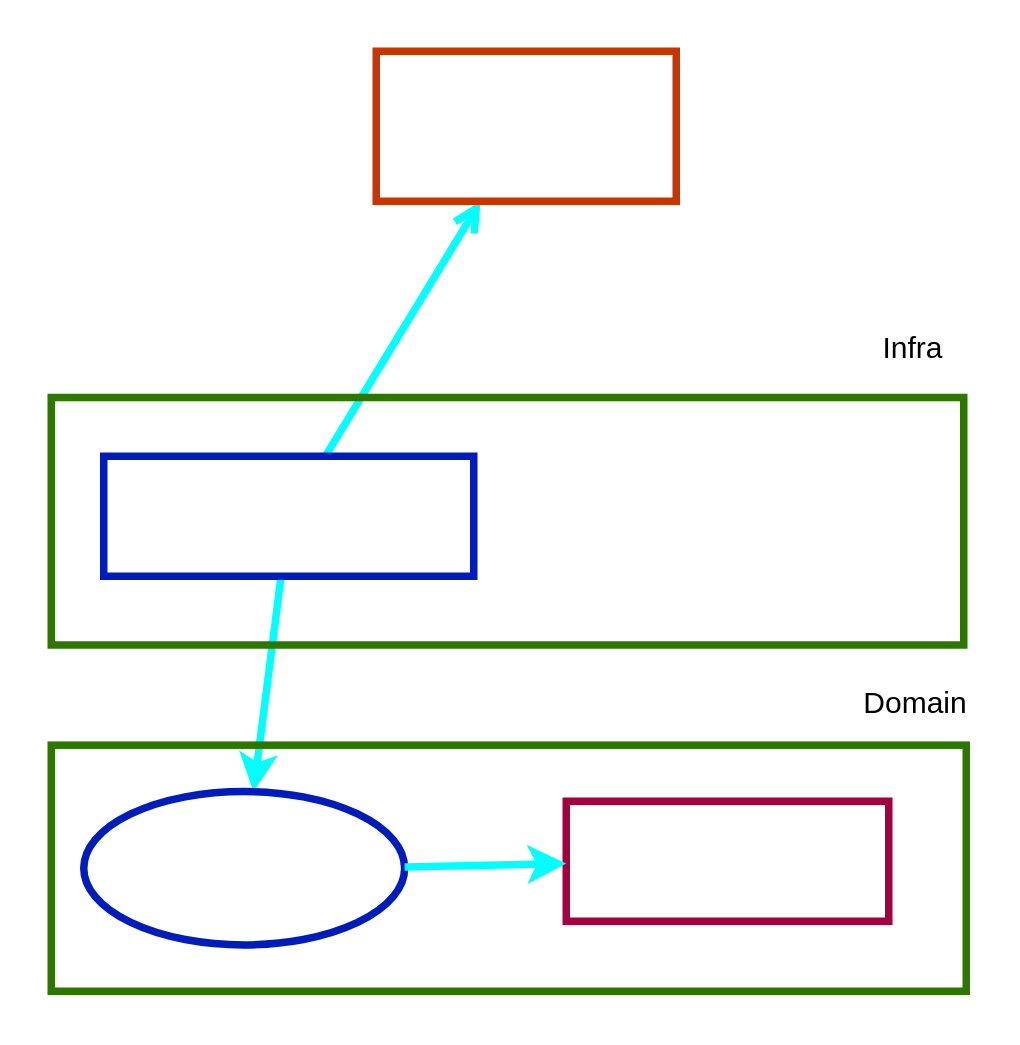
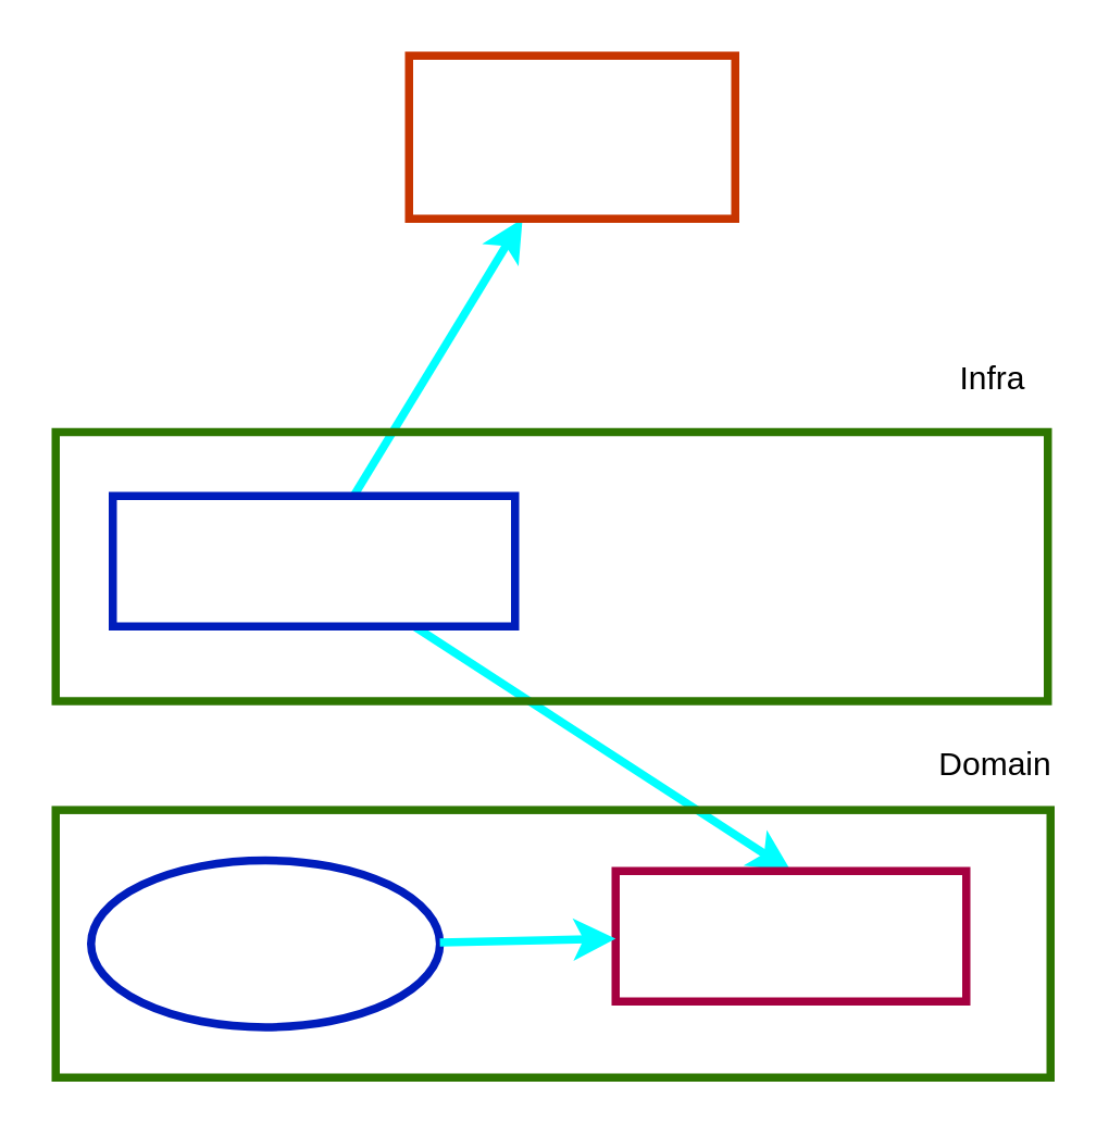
  <mxCell id="0" />
  <mxCell id="1" parent="0" />
- <mxCell id="2" style="edgeStyle=none;html=1;strokeColor=#00FFFF;strokeWidth=3;" edge="1" parent="1" source="4" target="8"><mxGeometry relative="1" as="geometry" /></mxCell>
- <mxCell id="3" style="edgeStyle=none;html=1;strokeColor=#00FFFF;strokeWidth=3;endArrow=open;" edge="1" parent="1" source="4" target="14"><mxGeometry relative="1" as="geometry" /></mxCell>
+ <mxCell id="2" style="edgeStyle=none;html=1;entryX=0.5;entryY=0;entryDx=0;entryDy=0;strokeColor=#00FFFF;strokeWidth=3;" edge="1" parent="1" source="4" target="12"><mxGeometry relative="1" as="geometry" /></mxCell>
+ <mxCell id="3" style="edgeStyle=none;html=1;strokeColor=#00FFFF;strokeWidth=3;" edge="1" parent="1" source="4" target="14"><mxGeometry relative="1" as="geometry" /></mxCell>
  <mxCell id="4" value="PgLoadLastEventRepo" style="rounded=0;whiteSpace=wrap;html=1;strokeWidth=3;fontColor=#ffffff;strokeColor=#001DBC;fillColor=none;" vertex="1" parent="1"><mxGeometry x="41" y="182" width="148" height="48" as="geometry" /></mxCell>
  <mxCell id="5" value="" style="group" vertex="1" connectable="0" parent="1"><mxGeometry x="20" y="272" width="366" height="124" as="geometry" /></mxCell>
  <mxCell id="6" value="" style="rounded=0;whiteSpace=wrap;html=1;strokeColor=#2D7600;fontColor=#ffffff;fillColor=none;strokeWidth=3;" vertex="1" parent="5"><mxGeometry y="25.567" width="366.0" height="98.433" as="geometry" /></mxCell>
  <mxCell id="7" value="Domain" style="text;html=1;strokeColor=none;fillColor=none;align=center;verticalAlign=middle;whiteSpace=wrap;rounded=0;" vertex="1" parent="5"><mxGeometry x="325.89" y="3.835" width="40.11" height="10.227" as="geometry" /></mxCell>
  <mxCell id="8" value="CheckLastEventStatus" style="ellipse;whiteSpace=wrap;html=1;strokeWidth=3;fontColor=#ffffff;strokeColor=#001DBC;fillColor=none;" vertex="1" parent="5"><mxGeometry x="13.0" y="44.103" width="128.351" height="61.361" as="geometry" /></mxCell>
  <mxCell id="9" value="" style="group" vertex="1" connectable="0" parent="1"><mxGeometry x="20" y="132" width="365" height="125.5" as="geometry" /></mxCell>
  <mxCell id="10" value="&lt;blockquote style=&quot;margin: 0 0 0 40px ; border: none ; padding: 0px&quot;&gt;&lt;blockquote style=&quot;margin: 0 0 0 40px ; border: none ; padding: 0px&quot;&gt;&lt;blockquote style=&quot;margin: 0 0 0 40px ; border: none ; padding: 0px&quot;&gt;&lt;blockquote style=&quot;margin: 0 0 0 40px ; border: none ; padding: 0px&quot;&gt;&lt;br&gt;&lt;/blockquote&gt;&lt;/blockquote&gt;&lt;/blockquote&gt;&lt;/blockquote&gt;" style="rounded=0;whiteSpace=wrap;html=1;strokeColor=#2D7600;fontColor=#ffffff;fillColor=none;strokeWidth=3;" vertex="1" parent="9"><mxGeometry y="26.5" width="365" height="99" as="geometry" /></mxCell>
  <mxCell id="11" value="Infra" style="text;html=1;strokeColor=none;fillColor=none;align=center;verticalAlign=middle;whiteSpace=wrap;rounded=0;" vertex="1" parent="9"><mxGeometry x="325" y="3" width="40" height="8" as="geometry" /></mxCell>
  <mxCell id="12" value="LoadLastEventRepo" style="rounded=0;whiteSpace=wrap;html=1;strokeWidth=3;fontColor=#ffffff;strokeColor=#A50040;fillColor=none;" vertex="1" parent="1"><mxGeometry x="226" y="320" width="129" height="48" as="geometry" /></mxCell>
  <mxCell id="13" style="edgeStyle=none;html=1;strokeColor=#00FFFF;strokeWidth=3;" edge="1" parent="1" source="8" target="12"><mxGeometry relative="1" as="geometry" /></mxCell>
  <mxCell id="14" value="&lt;font color=&quot;#ffffff&quot;&gt;&lt;b&gt;TypeORM&lt;/b&gt;&lt;/font&gt;" style="rounded=0;whiteSpace=wrap;html=1;strokeColor=#C73500;strokeWidth=3;fontColor=#000000;fillColor=none;" vertex="1" parent="1"><mxGeometry x="150" y="20" width="120" height="60" as="geometry" /></mxCell>
